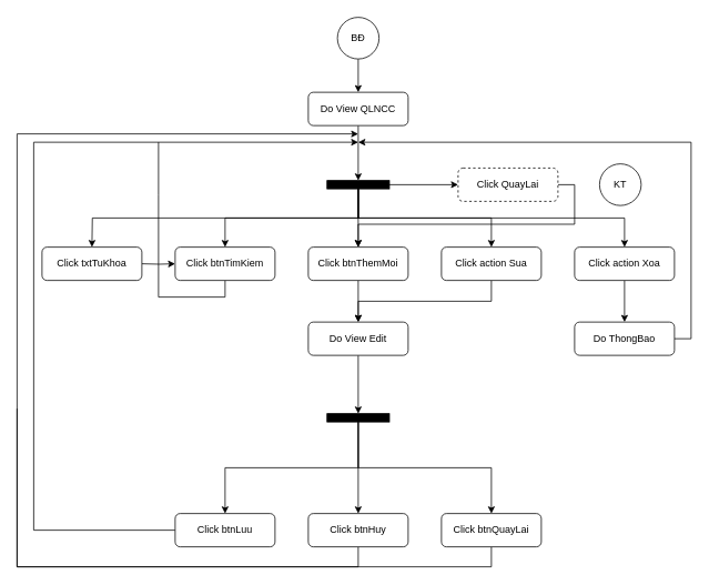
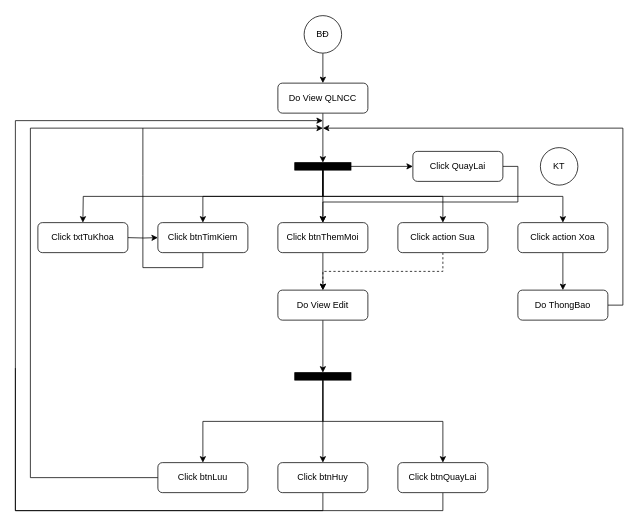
  <mxCell id="0" />
  <mxCell id="1" parent="0" />
  <mxCell id="2" style="edgeStyle=orthogonalEdgeStyle;rounded=0;orthogonalLoop=1;jettySize=auto;html=1;exitX=0.5;exitY=1;exitDx=0;exitDy=0;entryX=0.5;entryY=0;entryDx=0;entryDy=0;" parent="1" source="3" target="5" edge="1"><mxGeometry relative="1" as="geometry" /></mxCell>
  <mxCell id="3" value="BĐ" style="ellipse;whiteSpace=wrap;html=1;aspect=fixed;" parent="1" vertex="1"><mxGeometry x="405" y="20" width="50" height="50" as="geometry" /></mxCell>
  <mxCell id="4" style="edgeStyle=orthogonalEdgeStyle;rounded=0;orthogonalLoop=1;jettySize=auto;html=1;exitX=0.5;exitY=1;exitDx=0;exitDy=0;entryX=0.5;entryY=0;entryDx=0;entryDy=0;" parent="1" source="5" target="12" edge="1"><mxGeometry relative="1" as="geometry" /></mxCell>
  <mxCell id="5" value="Do View QLNCC" style="rounded=1;whiteSpace=wrap;html=1;" parent="1" vertex="1"><mxGeometry x="370" y="110" width="120" height="40" as="geometry" /></mxCell>
  <mxCell id="6" style="edgeStyle=orthogonalEdgeStyle;rounded=0;orthogonalLoop=1;jettySize=auto;html=1;exitX=0.5;exitY=1;exitDx=0;exitDy=0;entryX=0.5;entryY=0;entryDx=0;entryDy=0;" parent="1" source="12" edge="1"><mxGeometry relative="1" as="geometry"><mxPoint x="110" y="296" as="targetPoint" /></mxGeometry></mxCell>
  <mxCell id="7" style="edgeStyle=orthogonalEdgeStyle;rounded=0;orthogonalLoop=1;jettySize=auto;html=1;exitX=0.5;exitY=1;exitDx=0;exitDy=0;entryX=0.5;entryY=0;entryDx=0;entryDy=0;" parent="1" source="12" target="16" edge="1"><mxGeometry relative="1" as="geometry" /></mxCell>
  <mxCell id="8" style="edgeStyle=orthogonalEdgeStyle;rounded=0;orthogonalLoop=1;jettySize=auto;html=1;exitX=0.5;exitY=1;exitDx=0;exitDy=0;entryX=0.5;entryY=0;entryDx=0;entryDy=0;" parent="1" source="12" target="18" edge="1"><mxGeometry relative="1" as="geometry" /></mxCell>
  <mxCell id="9" style="edgeStyle=orthogonalEdgeStyle;rounded=0;orthogonalLoop=1;jettySize=auto;html=1;exitX=0.5;exitY=1;exitDx=0;exitDy=0;entryX=0.5;entryY=0;entryDx=0;entryDy=0;" parent="1" source="12" target="20" edge="1"><mxGeometry relative="1" as="geometry" /></mxCell>
  <mxCell id="10" style="edgeStyle=orthogonalEdgeStyle;rounded=0;orthogonalLoop=1;jettySize=auto;html=1;exitX=0.5;exitY=1;exitDx=0;exitDy=0;entryX=0.5;entryY=0;entryDx=0;entryDy=0;" parent="1" source="12" target="22" edge="1"><mxGeometry relative="1" as="geometry" /></mxCell>
  <mxCell id="11" style="edgeStyle=orthogonalEdgeStyle;rounded=0;orthogonalLoop=1;jettySize=auto;html=1;exitX=1;exitY=0.5;exitDx=0;exitDy=0;" edge="1" parent="1" source="12" target="38"><mxGeometry relative="1" as="geometry" /></mxCell>
  <mxCell id="12" value="" style="rounded=0;whiteSpace=wrap;html=1;fillColor=#000000;" parent="1" vertex="1"><mxGeometry x="392.5" y="216" width="75" height="10" as="geometry" /></mxCell>
  <mxCell id="13" style="edgeStyle=orthogonalEdgeStyle;rounded=0;orthogonalLoop=1;jettySize=auto;html=1;exitX=1;exitY=0.5;exitDx=0;exitDy=0;entryX=0;entryY=0.5;entryDx=0;entryDy=0;" parent="1" target="16" edge="1"><mxGeometry relative="1" as="geometry"><mxPoint x="170" y="316" as="sourcePoint" /></mxGeometry></mxCell>
  <mxCell id="14" value="Click txtTuKhoa" style="rounded=1;whiteSpace=wrap;html=1;" parent="1" vertex="1"><mxGeometry x="50" y="296" width="120" height="40" as="geometry" /></mxCell>
  <mxCell id="15" style="edgeStyle=orthogonalEdgeStyle;rounded=0;orthogonalLoop=1;jettySize=auto;html=1;exitX=0.5;exitY=1;exitDx=0;exitDy=0;endArrow=none;endFill=0;" parent="1" source="16" edge="1"><mxGeometry relative="1" as="geometry"><mxPoint x="190" y="170" as="targetPoint" /></mxGeometry></mxCell>
  <mxCell id="16" value="Click btnTimKiem" style="rounded=1;whiteSpace=wrap;html=1;" parent="1" vertex="1"><mxGeometry x="210" y="296" width="120" height="40" as="geometry" /></mxCell>
  <mxCell id="17" style="edgeStyle=orthogonalEdgeStyle;rounded=0;orthogonalLoop=1;jettySize=auto;html=1;exitX=0.5;exitY=1;exitDx=0;exitDy=0;" parent="1" source="18" target="28" edge="1"><mxGeometry relative="1" as="geometry" /></mxCell>
  <mxCell id="18" value="Click btnThemMoi" style="rounded=1;whiteSpace=wrap;html=1;" parent="1" vertex="1"><mxGeometry x="370" y="296" width="120" height="40" as="geometry" /></mxCell>
- <mxCell id="19" style="edgeStyle=orthogonalEdgeStyle;rounded=0;orthogonalLoop=1;jettySize=auto;html=1;exitX=0.5;exitY=1;exitDx=0;exitDy=0;entryX=0.5;entryY=0;entryDx=0;entryDy=0;" parent="1" source="20" target="28" edge="1"><mxGeometry relative="1" as="geometry" /></mxCell>
+ <mxCell id="19" style="edgeStyle=orthogonalEdgeStyle;rounded=0;orthogonalLoop=1;jettySize=auto;html=1;exitX=0.5;exitY=1;exitDx=0;exitDy=0;entryX=0.5;entryY=0;entryDx=0;entryDy=0;dashed=1;" parent="1" source="20" target="28" edge="1"><mxGeometry relative="1" as="geometry" /></mxCell>
  <mxCell id="20" value="Click action Sua" style="rounded=1;whiteSpace=wrap;html=1;" parent="1" vertex="1"><mxGeometry x="530" y="296" width="120" height="40" as="geometry" /></mxCell>
  <mxCell id="21" style="edgeStyle=orthogonalEdgeStyle;rounded=0;orthogonalLoop=1;jettySize=auto;html=1;exitX=0.5;exitY=1;exitDx=0;exitDy=0;" parent="1" source="22" target="30" edge="1"><mxGeometry relative="1" as="geometry" /></mxCell>
  <mxCell id="22" value="Click action Xoa" style="rounded=1;whiteSpace=wrap;html=1;" parent="1" vertex="1"><mxGeometry x="690" y="296" width="120" height="40" as="geometry" /></mxCell>
  <mxCell id="23" style="edgeStyle=orthogonalEdgeStyle;rounded=0;orthogonalLoop=1;jettySize=auto;html=1;exitX=0.5;exitY=1;exitDx=0;exitDy=0;entryX=0.5;entryY=0;entryDx=0;entryDy=0;" parent="1" source="26" target="32" edge="1"><mxGeometry relative="1" as="geometry" /></mxCell>
  <mxCell id="24" style="edgeStyle=orthogonalEdgeStyle;rounded=0;orthogonalLoop=1;jettySize=auto;html=1;exitX=0.5;exitY=1;exitDx=0;exitDy=0;" parent="1" source="26" target="34" edge="1"><mxGeometry relative="1" as="geometry" /></mxCell>
  <mxCell id="25" style="edgeStyle=orthogonalEdgeStyle;rounded=0;orthogonalLoop=1;jettySize=auto;html=1;exitX=0.5;exitY=1;exitDx=0;exitDy=0;entryX=0.5;entryY=0;entryDx=0;entryDy=0;" parent="1" source="26" target="36" edge="1"><mxGeometry relative="1" as="geometry" /></mxCell>
  <mxCell id="26" value="" style="rounded=0;whiteSpace=wrap;html=1;fillColor=#000000;" parent="1" vertex="1"><mxGeometry x="392.5" y="496" width="75" height="10" as="geometry" /></mxCell>
  <mxCell id="27" style="edgeStyle=orthogonalEdgeStyle;rounded=0;orthogonalLoop=1;jettySize=auto;html=1;exitX=0.5;exitY=1;exitDx=0;exitDy=0;entryX=0.5;entryY=0;entryDx=0;entryDy=0;" parent="1" source="28" target="26" edge="1"><mxGeometry relative="1" as="geometry" /></mxCell>
  <mxCell id="28" value="Do View Edit" style="rounded=1;whiteSpace=wrap;html=1;" parent="1" vertex="1"><mxGeometry x="370" y="386" width="120" height="40" as="geometry" /></mxCell>
  <mxCell id="29" style="edgeStyle=orthogonalEdgeStyle;rounded=0;orthogonalLoop=1;jettySize=auto;html=1;exitX=1;exitY=0.5;exitDx=0;exitDy=0;" parent="1" source="30" edge="1"><mxGeometry relative="1" as="geometry"><mxPoint x="430" y="170" as="targetPoint" /><Array as="points"><mxPoint x="830" y="406" /><mxPoint x="830" y="170" /></Array></mxGeometry></mxCell>
  <mxCell id="30" value="Do ThongBao" style="rounded=1;whiteSpace=wrap;html=1;" parent="1" vertex="1"><mxGeometry x="690" y="386" width="120" height="40" as="geometry" /></mxCell>
  <mxCell id="31" style="edgeStyle=orthogonalEdgeStyle;rounded=0;orthogonalLoop=1;jettySize=auto;html=1;exitX=0;exitY=0.5;exitDx=0;exitDy=0;" parent="1" source="32" edge="1"><mxGeometry relative="1" as="geometry"><mxPoint x="430" y="170" as="targetPoint" /><Array as="points"><mxPoint x="40" y="636" /><mxPoint x="40" y="170" /></Array></mxGeometry></mxCell>
  <mxCell id="32" value="Click btnLuu" style="rounded=1;whiteSpace=wrap;html=1;" parent="1" vertex="1"><mxGeometry x="210" y="616" width="120" height="40" as="geometry" /></mxCell>
  <mxCell id="33" style="edgeStyle=orthogonalEdgeStyle;rounded=0;orthogonalLoop=1;jettySize=auto;html=1;exitX=0.5;exitY=1;exitDx=0;exitDy=0;" parent="1" source="34" edge="1"><mxGeometry relative="1" as="geometry"><mxPoint x="430" y="160" as="targetPoint" /><Array as="points"><mxPoint x="430" y="680" /><mxPoint x="20" y="680" /><mxPoint x="20" y="160" /></Array></mxGeometry></mxCell>
  <mxCell id="34" value="Click btnHuy" style="rounded=1;whiteSpace=wrap;html=1;" parent="1" vertex="1"><mxGeometry x="370" y="616" width="120" height="40" as="geometry" /></mxCell>
  <mxCell id="35" style="edgeStyle=orthogonalEdgeStyle;rounded=0;orthogonalLoop=1;jettySize=auto;html=1;exitX=0.5;exitY=1;exitDx=0;exitDy=0;endArrow=none;endFill=0;" parent="1" source="36" edge="1"><mxGeometry relative="1" as="geometry"><mxPoint x="20" y="490" as="targetPoint" /><Array as="points"><mxPoint x="590" y="680" /><mxPoint x="20" y="680" /></Array></mxGeometry></mxCell>
  <mxCell id="36" value="Click btnQuayLai" style="rounded=1;whiteSpace=wrap;html=1;" parent="1" vertex="1"><mxGeometry x="530" y="616" width="120" height="40" as="geometry" /></mxCell>
  <mxCell id="37" style="edgeStyle=orthogonalEdgeStyle;rounded=0;orthogonalLoop=1;jettySize=auto;html=1;exitX=1;exitY=0.5;exitDx=0;exitDy=0;" edge="1" parent="1" source="38" target="18"><mxGeometry relative="1" as="geometry" /></mxCell>
- <mxCell id="38" value="Click QuayLai" style="rounded=1;whiteSpace=wrap;html=1;dashed=1;" vertex="1" parent="1"><mxGeometry x="550" y="201" width="120" height="40" as="geometry" /></mxCell>
+ <mxCell id="38" value="Click QuayLai" style="rounded=1;whiteSpace=wrap;html=1;" vertex="1" parent="1"><mxGeometry x="550" y="201" width="120" height="40" as="geometry" /></mxCell>
  <mxCell id="39" value="KT" style="ellipse;whiteSpace=wrap;html=1;aspect=fixed;" vertex="1" parent="1"><mxGeometry x="720" y="196" width="50" height="50" as="geometry" /></mxCell>
